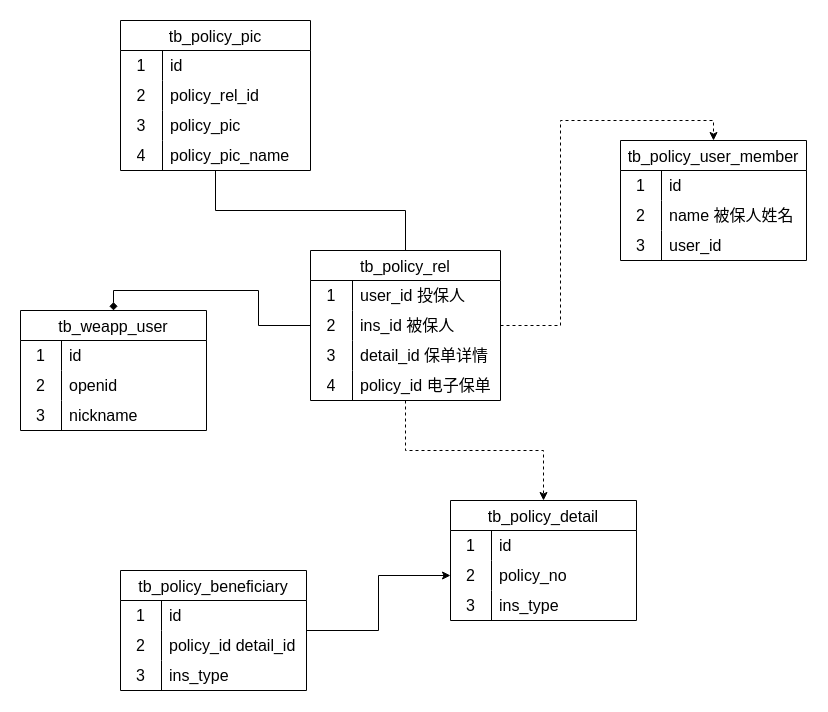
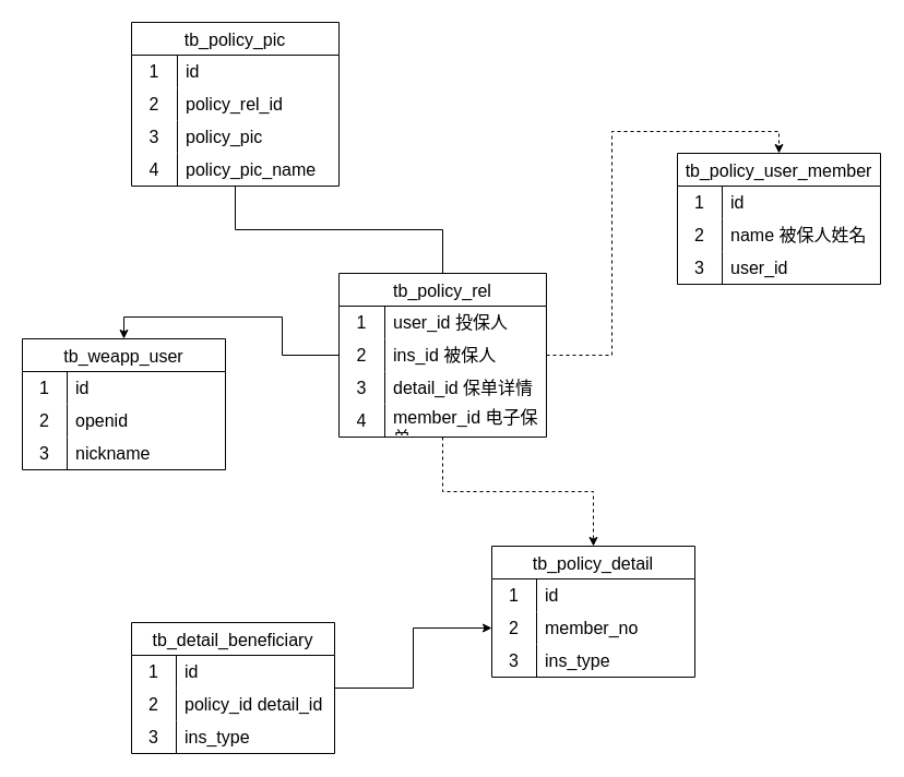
  <mxCell id="0" />
  <mxCell id="1" parent="0" />
- <mxCell id="2" style="edgeStyle=orthogonalEdgeStyle;rounded=0;orthogonalLoop=1;jettySize=auto;html=1;entryX=0.5;entryY=0;entryDx=0;entryDy=0;endArrow=diamond;" edge="1" parent="1" source="35" target="25"><mxGeometry relative="1" as="geometry" /></mxCell>
+ <mxCell id="2" style="edgeStyle=orthogonalEdgeStyle;rounded=0;orthogonalLoop=1;jettySize=auto;html=1;entryX=0.5;entryY=0;entryDx=0;entryDy=0;" edge="1" parent="1" source="35" target="25"><mxGeometry relative="1" as="geometry" /></mxCell>
  <mxCell id="3" style="edgeStyle=orthogonalEdgeStyle;rounded=0;orthogonalLoop=1;jettySize=auto;html=1;entryX=0.5;entryY=0;entryDx=0;entryDy=0;dashed=1;" edge="1" parent="1" source="35" target="5"><mxGeometry relative="1" as="geometry" /></mxCell>
  <mxCell id="4" style="edgeStyle=orthogonalEdgeStyle;rounded=0;orthogonalLoop=1;jettySize=auto;html=1;dashed=1;" edge="1" parent="1" source="35" target="15"><mxGeometry relative="1" as="geometry" /></mxCell>
  <mxCell id="5" value="tb_policy_user_member" style="shape=table;startSize=30;container=1;collapsible=0;childLayout=tableLayout;fixedRows=1;rowLines=0;fontStyle=0;strokeColor=default;fontSize=16;" vertex="1" parent="1"><mxGeometry x="620" y="140" width="186" height="120" as="geometry" /></mxCell>
  <mxCell id="6" value="" style="shape=tableRow;horizontal=0;startSize=0;swimlaneHead=0;swimlaneBody=0;top=0;left=0;bottom=0;right=0;collapsible=0;dropTarget=0;fillColor=none;points=[[0,0.5],[1,0.5]];portConstraint=eastwest;strokeColor=inherit;fontSize=16;" vertex="1" parent="5"><mxGeometry y="30" width="186" height="30" as="geometry" /></mxCell>
  <mxCell id="7" value="1" style="shape=partialRectangle;html=1;whiteSpace=wrap;connectable=0;fillColor=none;top=0;left=0;bottom=0;right=0;overflow=hidden;pointerEvents=1;strokeColor=inherit;fontSize=16;" vertex="1" parent="6"><mxGeometry width="41" height="30" as="geometry"><mxRectangle width="41" height="30" as="alternateBounds" /></mxGeometry></mxCell>
  <mxCell id="8" value="id" style="shape=partialRectangle;html=1;whiteSpace=wrap;connectable=0;fillColor=none;top=0;left=0;bottom=0;right=0;align=left;spacingLeft=6;overflow=hidden;strokeColor=inherit;fontSize=16;" vertex="1" parent="6"><mxGeometry x="41" width="145" height="30" as="geometry"><mxRectangle width="145" height="30" as="alternateBounds" /></mxGeometry></mxCell>
  <mxCell id="9" value="" style="shape=tableRow;horizontal=0;startSize=0;swimlaneHead=0;swimlaneBody=0;top=0;left=0;bottom=0;right=0;collapsible=0;dropTarget=0;fillColor=none;points=[[0,0.5],[1,0.5]];portConstraint=eastwest;strokeColor=inherit;fontSize=16;" vertex="1" parent="5"><mxGeometry y="60" width="186" height="30" as="geometry" /></mxCell>
  <mxCell id="10" value="2" style="shape=partialRectangle;html=1;whiteSpace=wrap;connectable=0;fillColor=none;top=0;left=0;bottom=0;right=0;overflow=hidden;strokeColor=inherit;fontSize=16;" vertex="1" parent="9"><mxGeometry width="41" height="30" as="geometry"><mxRectangle width="41" height="30" as="alternateBounds" /></mxGeometry></mxCell>
  <mxCell id="11" value="name 被保人姓名" style="shape=partialRectangle;html=1;whiteSpace=wrap;connectable=0;fillColor=none;top=0;left=0;bottom=0;right=0;align=left;spacingLeft=6;overflow=hidden;strokeColor=inherit;fontSize=16;" vertex="1" parent="9"><mxGeometry x="41" width="145" height="30" as="geometry"><mxRectangle width="145" height="30" as="alternateBounds" /></mxGeometry></mxCell>
  <mxCell id="12" value="" style="shape=tableRow;horizontal=0;startSize=0;swimlaneHead=0;swimlaneBody=0;top=0;left=0;bottom=0;right=0;collapsible=0;dropTarget=0;fillColor=none;points=[[0,0.5],[1,0.5]];portConstraint=eastwest;strokeColor=inherit;fontSize=16;" vertex="1" parent="5"><mxGeometry y="90" width="186" height="30" as="geometry" /></mxCell>
  <mxCell id="13" value="3" style="shape=partialRectangle;html=1;whiteSpace=wrap;connectable=0;fillColor=none;top=0;left=0;bottom=0;right=0;overflow=hidden;strokeColor=inherit;fontSize=16;" vertex="1" parent="12"><mxGeometry width="41" height="30" as="geometry"><mxRectangle width="41" height="30" as="alternateBounds" /></mxGeometry></mxCell>
  <mxCell id="14" value="user_id" style="shape=partialRectangle;html=1;whiteSpace=wrap;connectable=0;fillColor=none;top=0;left=0;bottom=0;right=0;align=left;spacingLeft=6;overflow=hidden;strokeColor=inherit;fontSize=16;" vertex="1" parent="12"><mxGeometry x="41" width="145" height="30" as="geometry"><mxRectangle width="145" height="30" as="alternateBounds" /></mxGeometry></mxCell>
  <mxCell id="15" value="tb_policy_detail" style="shape=table;startSize=30;container=1;collapsible=0;childLayout=tableLayout;fixedRows=1;rowLines=0;fontStyle=0;strokeColor=default;fontSize=16;" vertex="1" parent="1"><mxGeometry x="450" y="500" width="186" height="120" as="geometry" /></mxCell>
  <mxCell id="16" value="" style="shape=tableRow;horizontal=0;startSize=0;swimlaneHead=0;swimlaneBody=0;top=0;left=0;bottom=0;right=0;collapsible=0;dropTarget=0;fillColor=none;points=[[0,0.5],[1,0.5]];portConstraint=eastwest;strokeColor=inherit;fontSize=16;" vertex="1" parent="15"><mxGeometry y="30" width="186" height="30" as="geometry" /></mxCell>
  <mxCell id="17" value="1" style="shape=partialRectangle;html=1;whiteSpace=wrap;connectable=0;fillColor=none;top=0;left=0;bottom=0;right=0;overflow=hidden;pointerEvents=1;strokeColor=inherit;fontSize=16;" vertex="1" parent="16"><mxGeometry width="41" height="30" as="geometry"><mxRectangle width="41" height="30" as="alternateBounds" /></mxGeometry></mxCell>
  <mxCell id="18" value="id" style="shape=partialRectangle;html=1;whiteSpace=wrap;connectable=0;fillColor=none;top=0;left=0;bottom=0;right=0;align=left;spacingLeft=6;overflow=hidden;strokeColor=inherit;fontSize=16;" vertex="1" parent="16"><mxGeometry x="41" width="145" height="30" as="geometry"><mxRectangle width="145" height="30" as="alternateBounds" /></mxGeometry></mxCell>
  <mxCell id="19" value="" style="shape=tableRow;horizontal=0;startSize=0;swimlaneHead=0;swimlaneBody=0;top=0;left=0;bottom=0;right=0;collapsible=0;dropTarget=0;fillColor=none;points=[[0,0.5],[1,0.5]];portConstraint=eastwest;strokeColor=inherit;fontSize=16;" vertex="1" parent="15"><mxGeometry y="60" width="186" height="30" as="geometry" /></mxCell>
  <mxCell id="20" value="2" style="shape=partialRectangle;html=1;whiteSpace=wrap;connectable=0;fillColor=none;top=0;left=0;bottom=0;right=0;overflow=hidden;strokeColor=inherit;fontSize=16;" vertex="1" parent="19"><mxGeometry width="41" height="30" as="geometry"><mxRectangle width="41" height="30" as="alternateBounds" /></mxGeometry></mxCell>
- <mxCell id="21" value="policy_no" style="shape=partialRectangle;html=1;whiteSpace=wrap;connectable=0;fillColor=none;top=0;left=0;bottom=0;right=0;align=left;spacingLeft=6;overflow=hidden;strokeColor=inherit;fontSize=16;" vertex="1" parent="19"><mxGeometry x="41" width="145" height="30" as="geometry"><mxRectangle width="145" height="30" as="alternateBounds" /></mxGeometry></mxCell>
+ <mxCell id="21" value="member_no" style="shape=partialRectangle;html=1;whiteSpace=wrap;connectable=0;fillColor=none;top=0;left=0;bottom=0;right=0;align=left;spacingLeft=6;overflow=hidden;strokeColor=inherit;fontSize=16;" vertex="1" parent="19"><mxGeometry x="41" width="145" height="30" as="geometry"><mxRectangle width="145" height="30" as="alternateBounds" /></mxGeometry></mxCell>
  <mxCell id="22" value="" style="shape=tableRow;horizontal=0;startSize=0;swimlaneHead=0;swimlaneBody=0;top=0;left=0;bottom=0;right=0;collapsible=0;dropTarget=0;fillColor=none;points=[[0,0.5],[1,0.5]];portConstraint=eastwest;strokeColor=inherit;fontSize=16;" vertex="1" parent="15"><mxGeometry y="90" width="186" height="30" as="geometry" /></mxCell>
  <mxCell id="23" value="3" style="shape=partialRectangle;html=1;whiteSpace=wrap;connectable=0;fillColor=none;top=0;left=0;bottom=0;right=0;overflow=hidden;strokeColor=inherit;fontSize=16;" vertex="1" parent="22"><mxGeometry width="41" height="30" as="geometry"><mxRectangle width="41" height="30" as="alternateBounds" /></mxGeometry></mxCell>
  <mxCell id="24" value="ins_type" style="shape=partialRectangle;html=1;whiteSpace=wrap;connectable=0;fillColor=none;top=0;left=0;bottom=0;right=0;align=left;spacingLeft=6;overflow=hidden;strokeColor=inherit;fontSize=16;" vertex="1" parent="22"><mxGeometry x="41" width="145" height="30" as="geometry"><mxRectangle width="145" height="30" as="alternateBounds" /></mxGeometry></mxCell>
  <mxCell id="25" value="tb_weapp_user" style="shape=table;startSize=30;container=1;collapsible=0;childLayout=tableLayout;fixedRows=1;rowLines=0;fontStyle=0;strokeColor=default;fontSize=16;" vertex="1" parent="1"><mxGeometry x="20" y="310" width="186" height="120" as="geometry" /></mxCell>
  <mxCell id="26" value="" style="shape=tableRow;horizontal=0;startSize=0;swimlaneHead=0;swimlaneBody=0;top=0;left=0;bottom=0;right=0;collapsible=0;dropTarget=0;fillColor=none;points=[[0,0.5],[1,0.5]];portConstraint=eastwest;strokeColor=inherit;fontSize=16;" vertex="1" parent="25"><mxGeometry y="30" width="186" height="30" as="geometry" /></mxCell>
  <mxCell id="27" value="1" style="shape=partialRectangle;html=1;whiteSpace=wrap;connectable=0;fillColor=none;top=0;left=0;bottom=0;right=0;overflow=hidden;pointerEvents=1;strokeColor=inherit;fontSize=16;" vertex="1" parent="26"><mxGeometry width="41" height="30" as="geometry"><mxRectangle width="41" height="30" as="alternateBounds" /></mxGeometry></mxCell>
  <mxCell id="28" value="id" style="shape=partialRectangle;html=1;whiteSpace=wrap;connectable=0;fillColor=none;top=0;left=0;bottom=0;right=0;align=left;spacingLeft=6;overflow=hidden;strokeColor=inherit;fontSize=16;" vertex="1" parent="26"><mxGeometry x="41" width="145" height="30" as="geometry"><mxRectangle width="145" height="30" as="alternateBounds" /></mxGeometry></mxCell>
  <mxCell id="29" value="" style="shape=tableRow;horizontal=0;startSize=0;swimlaneHead=0;swimlaneBody=0;top=0;left=0;bottom=0;right=0;collapsible=0;dropTarget=0;fillColor=none;points=[[0,0.5],[1,0.5]];portConstraint=eastwest;strokeColor=inherit;fontSize=16;" vertex="1" parent="25"><mxGeometry y="60" width="186" height="30" as="geometry" /></mxCell>
  <mxCell id="30" value="2" style="shape=partialRectangle;html=1;whiteSpace=wrap;connectable=0;fillColor=none;top=0;left=0;bottom=0;right=0;overflow=hidden;strokeColor=inherit;fontSize=16;" vertex="1" parent="29"><mxGeometry width="41" height="30" as="geometry"><mxRectangle width="41" height="30" as="alternateBounds" /></mxGeometry></mxCell>
  <mxCell id="31" value="openid" style="shape=partialRectangle;html=1;whiteSpace=wrap;connectable=0;fillColor=none;top=0;left=0;bottom=0;right=0;align=left;spacingLeft=6;overflow=hidden;strokeColor=inherit;fontSize=16;" vertex="1" parent="29"><mxGeometry x="41" width="145" height="30" as="geometry"><mxRectangle width="145" height="30" as="alternateBounds" /></mxGeometry></mxCell>
  <mxCell id="32" value="" style="shape=tableRow;horizontal=0;startSize=0;swimlaneHead=0;swimlaneBody=0;top=0;left=0;bottom=0;right=0;collapsible=0;dropTarget=0;fillColor=none;points=[[0,0.5],[1,0.5]];portConstraint=eastwest;strokeColor=inherit;fontSize=16;" vertex="1" parent="25"><mxGeometry y="90" width="186" height="30" as="geometry" /></mxCell>
  <mxCell id="33" value="3" style="shape=partialRectangle;html=1;whiteSpace=wrap;connectable=0;fillColor=none;top=0;left=0;bottom=0;right=0;overflow=hidden;strokeColor=inherit;fontSize=16;" vertex="1" parent="32"><mxGeometry width="41" height="30" as="geometry"><mxRectangle width="41" height="30" as="alternateBounds" /></mxGeometry></mxCell>
  <mxCell id="34" value="nickname" style="shape=partialRectangle;html=1;whiteSpace=wrap;connectable=0;fillColor=none;top=0;left=0;bottom=0;right=0;align=left;spacingLeft=6;overflow=hidden;strokeColor=inherit;fontSize=16;" vertex="1" parent="32"><mxGeometry x="41" width="145" height="30" as="geometry"><mxRectangle width="145" height="30" as="alternateBounds" /></mxGeometry></mxCell>
  <mxCell id="35" value="tb_policy_rel" style="shape=table;startSize=30;container=1;collapsible=0;childLayout=tableLayout;fixedRows=1;rowLines=0;fontStyle=0;strokeColor=default;fontSize=16;" vertex="1" parent="1"><mxGeometry x="310" y="250" width="190" height="150" as="geometry" /></mxCell>
  <mxCell id="36" value="" style="shape=tableRow;horizontal=0;startSize=0;swimlaneHead=0;swimlaneBody=0;top=0;left=0;bottom=0;right=0;collapsible=0;dropTarget=0;fillColor=none;points=[[0,0.5],[1,0.5]];portConstraint=eastwest;strokeColor=inherit;fontSize=16;" vertex="1" parent="35"><mxGeometry y="30" width="190" height="30" as="geometry" /></mxCell>
  <mxCell id="37" value="1" style="shape=partialRectangle;html=1;whiteSpace=wrap;connectable=0;fillColor=none;top=0;left=0;bottom=0;right=0;overflow=hidden;pointerEvents=1;strokeColor=inherit;fontSize=16;" vertex="1" parent="36"><mxGeometry width="42" height="30" as="geometry"><mxRectangle width="42" height="30" as="alternateBounds" /></mxGeometry></mxCell>
  <mxCell id="38" value="user_id 投保人" style="shape=partialRectangle;html=1;whiteSpace=wrap;connectable=0;fillColor=none;top=0;left=0;bottom=0;right=0;align=left;spacingLeft=6;overflow=hidden;strokeColor=inherit;fontSize=16;" vertex="1" parent="36"><mxGeometry x="42" width="148" height="30" as="geometry"><mxRectangle width="148" height="30" as="alternateBounds" /></mxGeometry></mxCell>
  <mxCell id="39" value="" style="shape=tableRow;horizontal=0;startSize=0;swimlaneHead=0;swimlaneBody=0;top=0;left=0;bottom=0;right=0;collapsible=0;dropTarget=0;fillColor=none;points=[[0,0.5],[1,0.5]];portConstraint=eastwest;strokeColor=inherit;fontSize=16;" vertex="1" parent="35"><mxGeometry y="60" width="190" height="30" as="geometry" /></mxCell>
  <mxCell id="40" value="2" style="shape=partialRectangle;html=1;whiteSpace=wrap;connectable=0;fillColor=none;top=0;left=0;bottom=0;right=0;overflow=hidden;strokeColor=inherit;fontSize=16;" vertex="1" parent="39"><mxGeometry width="42" height="30" as="geometry"><mxRectangle width="42" height="30" as="alternateBounds" /></mxGeometry></mxCell>
  <mxCell id="41" value="ins_id 被保人" style="shape=partialRectangle;html=1;whiteSpace=wrap;connectable=0;fillColor=none;top=0;left=0;bottom=0;right=0;align=left;spacingLeft=6;overflow=hidden;strokeColor=inherit;fontSize=16;" vertex="1" parent="39"><mxGeometry x="42" width="148" height="30" as="geometry"><mxRectangle width="148" height="30" as="alternateBounds" /></mxGeometry></mxCell>
  <mxCell id="42" value="" style="shape=tableRow;horizontal=0;startSize=0;swimlaneHead=0;swimlaneBody=0;top=0;left=0;bottom=0;right=0;collapsible=0;dropTarget=0;fillColor=none;points=[[0,0.5],[1,0.5]];portConstraint=eastwest;strokeColor=inherit;fontSize=16;" vertex="1" parent="35"><mxGeometry y="90" width="190" height="30" as="geometry" /></mxCell>
  <mxCell id="43" value="3" style="shape=partialRectangle;html=1;whiteSpace=wrap;connectable=0;fillColor=none;top=0;left=0;bottom=0;right=0;overflow=hidden;strokeColor=inherit;fontSize=16;" vertex="1" parent="42"><mxGeometry width="42" height="30" as="geometry"><mxRectangle width="42" height="30" as="alternateBounds" /></mxGeometry></mxCell>
  <mxCell id="44" value="detail_id 保单详情" style="shape=partialRectangle;html=1;whiteSpace=wrap;connectable=0;fillColor=none;top=0;left=0;bottom=0;right=0;align=left;spacingLeft=6;overflow=hidden;strokeColor=inherit;fontSize=16;" vertex="1" parent="42"><mxGeometry x="42" width="148" height="30" as="geometry"><mxRectangle width="148" height="30" as="alternateBounds" /></mxGeometry></mxCell>
  <mxCell id="45" value="" style="shape=tableRow;horizontal=0;startSize=0;swimlaneHead=0;swimlaneBody=0;top=0;left=0;bottom=0;right=0;collapsible=0;dropTarget=0;fillColor=none;points=[[0,0.5],[1,0.5]];portConstraint=eastwest;strokeColor=inherit;fontSize=16;" vertex="1" parent="35"><mxGeometry y="120" width="190" height="30" as="geometry" /></mxCell>
  <mxCell id="46" value="4" style="shape=partialRectangle;html=1;whiteSpace=wrap;connectable=0;fillColor=none;top=0;left=0;bottom=0;right=0;overflow=hidden;strokeColor=inherit;fontSize=16;" vertex="1" parent="45"><mxGeometry width="42" height="30" as="geometry"><mxRectangle width="42" height="30" as="alternateBounds" /></mxGeometry></mxCell>
- <mxCell id="47" value="policy_id 电子保单" style="shape=partialRectangle;html=1;whiteSpace=wrap;connectable=0;fillColor=none;top=0;left=0;bottom=0;right=0;align=left;spacingLeft=6;overflow=hidden;strokeColor=inherit;fontSize=16;" vertex="1" parent="45"><mxGeometry x="42" width="148" height="30" as="geometry"><mxRectangle width="148" height="30" as="alternateBounds" /></mxGeometry></mxCell>
+ <mxCell id="47" value="member_id 电子保单" style="shape=partialRectangle;html=1;whiteSpace=wrap;connectable=0;fillColor=none;top=0;left=0;bottom=0;right=0;align=left;spacingLeft=6;overflow=hidden;strokeColor=inherit;fontSize=16;" vertex="1" parent="45"><mxGeometry x="42" width="148" height="30" as="geometry"><mxRectangle width="148" height="30" as="alternateBounds" /></mxGeometry></mxCell>
  <mxCell id="48" style="edgeStyle=orthogonalEdgeStyle;rounded=0;orthogonalLoop=1;jettySize=auto;html=1;endArrow=none;" edge="1" parent="1" source="49" target="35"><mxGeometry relative="1" as="geometry" /></mxCell>
  <mxCell id="49" value="tb_policy_pic" style="shape=table;startSize=30;container=1;collapsible=0;childLayout=tableLayout;fixedRows=1;rowLines=0;fontStyle=0;strokeColor=default;fontSize=16;" vertex="1" parent="1"><mxGeometry x="120" y="20" width="190" height="150" as="geometry" /></mxCell>
  <mxCell id="50" value="" style="shape=tableRow;horizontal=0;startSize=0;swimlaneHead=0;swimlaneBody=0;top=0;left=0;bottom=0;right=0;collapsible=0;dropTarget=0;fillColor=none;points=[[0,0.5],[1,0.5]];portConstraint=eastwest;strokeColor=inherit;fontSize=16;" vertex="1" parent="49"><mxGeometry y="30" width="190" height="30" as="geometry" /></mxCell>
  <mxCell id="51" value="1" style="shape=partialRectangle;html=1;whiteSpace=wrap;connectable=0;fillColor=none;top=0;left=0;bottom=0;right=0;overflow=hidden;pointerEvents=1;strokeColor=inherit;fontSize=16;" vertex="1" parent="50"><mxGeometry width="42" height="30" as="geometry"><mxRectangle width="42" height="30" as="alternateBounds" /></mxGeometry></mxCell>
  <mxCell id="52" value="id" style="shape=partialRectangle;html=1;whiteSpace=wrap;connectable=0;fillColor=none;top=0;left=0;bottom=0;right=0;align=left;spacingLeft=6;overflow=hidden;strokeColor=inherit;fontSize=16;" vertex="1" parent="50"><mxGeometry x="42" width="148" height="30" as="geometry"><mxRectangle width="148" height="30" as="alternateBounds" /></mxGeometry></mxCell>
  <mxCell id="53" value="" style="shape=tableRow;horizontal=0;startSize=0;swimlaneHead=0;swimlaneBody=0;top=0;left=0;bottom=0;right=0;collapsible=0;dropTarget=0;fillColor=none;points=[[0,0.5],[1,0.5]];portConstraint=eastwest;strokeColor=inherit;fontSize=16;" vertex="1" parent="49"><mxGeometry y="60" width="190" height="30" as="geometry" /></mxCell>
  <mxCell id="54" value="2" style="shape=partialRectangle;html=1;whiteSpace=wrap;connectable=0;fillColor=none;top=0;left=0;bottom=0;right=0;overflow=hidden;strokeColor=inherit;fontSize=16;" vertex="1" parent="53"><mxGeometry width="42" height="30" as="geometry"><mxRectangle width="42" height="30" as="alternateBounds" /></mxGeometry></mxCell>
  <mxCell id="55" value="policy_rel_id" style="shape=partialRectangle;html=1;whiteSpace=wrap;connectable=0;fillColor=none;top=0;left=0;bottom=0;right=0;align=left;spacingLeft=6;overflow=hidden;strokeColor=inherit;fontSize=16;" vertex="1" parent="53"><mxGeometry x="42" width="148" height="30" as="geometry"><mxRectangle width="148" height="30" as="alternateBounds" /></mxGeometry></mxCell>
  <mxCell id="56" value="" style="shape=tableRow;horizontal=0;startSize=0;swimlaneHead=0;swimlaneBody=0;top=0;left=0;bottom=0;right=0;collapsible=0;dropTarget=0;fillColor=none;points=[[0,0.5],[1,0.5]];portConstraint=eastwest;strokeColor=inherit;fontSize=16;" vertex="1" parent="49"><mxGeometry y="90" width="190" height="30" as="geometry" /></mxCell>
  <mxCell id="57" value="3" style="shape=partialRectangle;html=1;whiteSpace=wrap;connectable=0;fillColor=none;top=0;left=0;bottom=0;right=0;overflow=hidden;strokeColor=inherit;fontSize=16;" vertex="1" parent="56"><mxGeometry width="42" height="30" as="geometry"><mxRectangle width="42" height="30" as="alternateBounds" /></mxGeometry></mxCell>
  <mxCell id="58" value="policy_pic" style="shape=partialRectangle;html=1;whiteSpace=wrap;connectable=0;fillColor=none;top=0;left=0;bottom=0;right=0;align=left;spacingLeft=6;overflow=hidden;strokeColor=inherit;fontSize=16;" vertex="1" parent="56"><mxGeometry x="42" width="148" height="30" as="geometry"><mxRectangle width="148" height="30" as="alternateBounds" /></mxGeometry></mxCell>
  <mxCell id="59" value="" style="shape=tableRow;horizontal=0;startSize=0;swimlaneHead=0;swimlaneBody=0;top=0;left=0;bottom=0;right=0;collapsible=0;dropTarget=0;fillColor=none;points=[[0,0.5],[1,0.5]];portConstraint=eastwest;strokeColor=inherit;fontSize=16;" vertex="1" parent="49"><mxGeometry y="120" width="190" height="30" as="geometry" /></mxCell>
  <mxCell id="60" value="4" style="shape=partialRectangle;html=1;whiteSpace=wrap;connectable=0;fillColor=none;top=0;left=0;bottom=0;right=0;overflow=hidden;strokeColor=inherit;fontSize=16;" vertex="1" parent="59"><mxGeometry width="42" height="30" as="geometry"><mxRectangle width="42" height="30" as="alternateBounds" /></mxGeometry></mxCell>
  <mxCell id="61" value="policy_pic_name" style="shape=partialRectangle;html=1;whiteSpace=wrap;connectable=0;fillColor=none;top=0;left=0;bottom=0;right=0;align=left;spacingLeft=6;overflow=hidden;strokeColor=inherit;fontSize=16;" vertex="1" parent="59"><mxGeometry x="42" width="148" height="30" as="geometry"><mxRectangle width="148" height="30" as="alternateBounds" /></mxGeometry></mxCell>
  <mxCell id="62" style="edgeStyle=orthogonalEdgeStyle;rounded=0;orthogonalLoop=1;jettySize=auto;html=1;entryX=0;entryY=0.5;entryDx=0;entryDy=0;" edge="1" parent="1" source="63" target="19"><mxGeometry relative="1" as="geometry" /></mxCell>
- <mxCell id="63" value="tb_policy_beneficiary" style="shape=table;startSize=30;container=1;collapsible=0;childLayout=tableLayout;fixedRows=1;rowLines=0;fontStyle=0;strokeColor=default;fontSize=16;" vertex="1" parent="1"><mxGeometry x="120" y="570" width="186" height="120" as="geometry" /></mxCell>
+ <mxCell id="63" value="tb_detail_beneficiary" style="shape=table;startSize=30;container=1;collapsible=0;childLayout=tableLayout;fixedRows=1;rowLines=0;fontStyle=0;strokeColor=default;fontSize=16;" vertex="1" parent="1"><mxGeometry x="120" y="570" width="186" height="120" as="geometry" /></mxCell>
  <mxCell id="64" value="" style="shape=tableRow;horizontal=0;startSize=0;swimlaneHead=0;swimlaneBody=0;top=0;left=0;bottom=0;right=0;collapsible=0;dropTarget=0;fillColor=none;points=[[0,0.5],[1,0.5]];portConstraint=eastwest;strokeColor=inherit;fontSize=16;" vertex="1" parent="63"><mxGeometry y="30" width="186" height="30" as="geometry" /></mxCell>
  <mxCell id="65" value="1" style="shape=partialRectangle;html=1;whiteSpace=wrap;connectable=0;fillColor=none;top=0;left=0;bottom=0;right=0;overflow=hidden;pointerEvents=1;strokeColor=inherit;fontSize=16;" vertex="1" parent="64"><mxGeometry width="41" height="30" as="geometry"><mxRectangle width="41" height="30" as="alternateBounds" /></mxGeometry></mxCell>
  <mxCell id="66" value="id" style="shape=partialRectangle;html=1;whiteSpace=wrap;connectable=0;fillColor=none;top=0;left=0;bottom=0;right=0;align=left;spacingLeft=6;overflow=hidden;strokeColor=inherit;fontSize=16;" vertex="1" parent="64"><mxGeometry x="41" width="145" height="30" as="geometry"><mxRectangle width="145" height="30" as="alternateBounds" /></mxGeometry></mxCell>
  <mxCell id="67" value="" style="shape=tableRow;horizontal=0;startSize=0;swimlaneHead=0;swimlaneBody=0;top=0;left=0;bottom=0;right=0;collapsible=0;dropTarget=0;fillColor=none;points=[[0,0.5],[1,0.5]];portConstraint=eastwest;strokeColor=inherit;fontSize=16;" vertex="1" parent="63"><mxGeometry y="60" width="186" height="30" as="geometry" /></mxCell>
  <mxCell id="68" value="2" style="shape=partialRectangle;html=1;whiteSpace=wrap;connectable=0;fillColor=none;top=0;left=0;bottom=0;right=0;overflow=hidden;strokeColor=inherit;fontSize=16;" vertex="1" parent="67"><mxGeometry width="41" height="30" as="geometry"><mxRectangle width="41" height="30" as="alternateBounds" /></mxGeometry></mxCell>
  <mxCell id="69" value="policy_id detail_id&amp;nbsp;" style="shape=partialRectangle;html=1;whiteSpace=wrap;connectable=0;fillColor=none;top=0;left=0;bottom=0;right=0;align=left;spacingLeft=6;overflow=hidden;strokeColor=inherit;fontSize=16;" vertex="1" parent="67"><mxGeometry x="41" width="145" height="30" as="geometry"><mxRectangle width="145" height="30" as="alternateBounds" /></mxGeometry></mxCell>
  <mxCell id="70" value="" style="shape=tableRow;horizontal=0;startSize=0;swimlaneHead=0;swimlaneBody=0;top=0;left=0;bottom=0;right=0;collapsible=0;dropTarget=0;fillColor=none;points=[[0,0.5],[1,0.5]];portConstraint=eastwest;strokeColor=inherit;fontSize=16;" vertex="1" parent="63"><mxGeometry y="90" width="186" height="30" as="geometry" /></mxCell>
  <mxCell id="71" value="3" style="shape=partialRectangle;html=1;whiteSpace=wrap;connectable=0;fillColor=none;top=0;left=0;bottom=0;right=0;overflow=hidden;strokeColor=inherit;fontSize=16;" vertex="1" parent="70"><mxGeometry width="41" height="30" as="geometry"><mxRectangle width="41" height="30" as="alternateBounds" /></mxGeometry></mxCell>
  <mxCell id="72" value="ins_type" style="shape=partialRectangle;html=1;whiteSpace=wrap;connectable=0;fillColor=none;top=0;left=0;bottom=0;right=0;align=left;spacingLeft=6;overflow=hidden;strokeColor=inherit;fontSize=16;" vertex="1" parent="70"><mxGeometry x="41" width="145" height="30" as="geometry"><mxRectangle width="145" height="30" as="alternateBounds" /></mxGeometry></mxCell>
